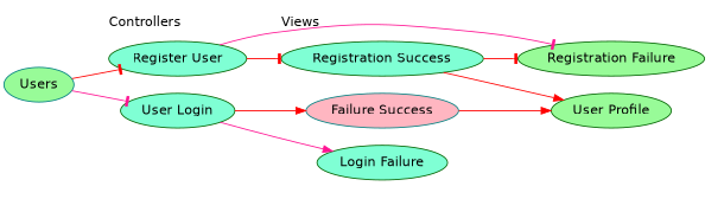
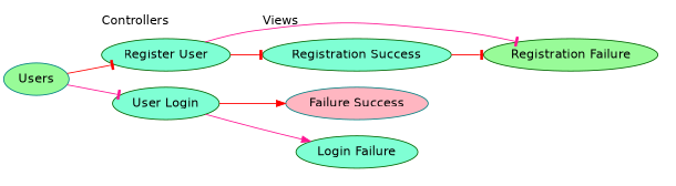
  digraph {
    fontname="DejaVu Sans"
    rankdir=LR
    node [color=darkgreen fillcolor=aquamarine fontname="DejaVu Sans" style=filled]
    edge [arrowhead=tee color=red fontname="DejaVu Sans"]
    n1 [label="Register User"]
    n2 [label="User Login"]
    n3 [fillcolor=palegreen label="Registration Failure"]
    n4 [label="Registration Success"]
-   n5 [fillcolor=palegreen label="User Profile"]
    n6 [color=teal fillcolor=lightpink label="Failure Success"]
    n7 [label="Login Failure"]
    n8 [color=teal fillcolor=palegreen label=Users]
    subgraph cluster_1 {
      color=none
      label=Controllers
      labeljust=l
      n1
      n2
    }
    subgraph cluster_2 {
      color=none
      label=Views
      labeljust=l
      n3
      n4
-     n5
      n6
      n7
    }
    n1 -> n3 [color=deeppink]
    n1 -> n4
    n2 -> n6 [arrowhead=normal]
    n2 -> n7 [arrowhead=normal color=deeppink]
    n4 -> n3
-   n4 -> n5 [arrowhead=normal]
-   n6 -> n5 [arrowhead=normal]
    n8 -> n1
    n8 -> n2 [color=deeppink]
  }
